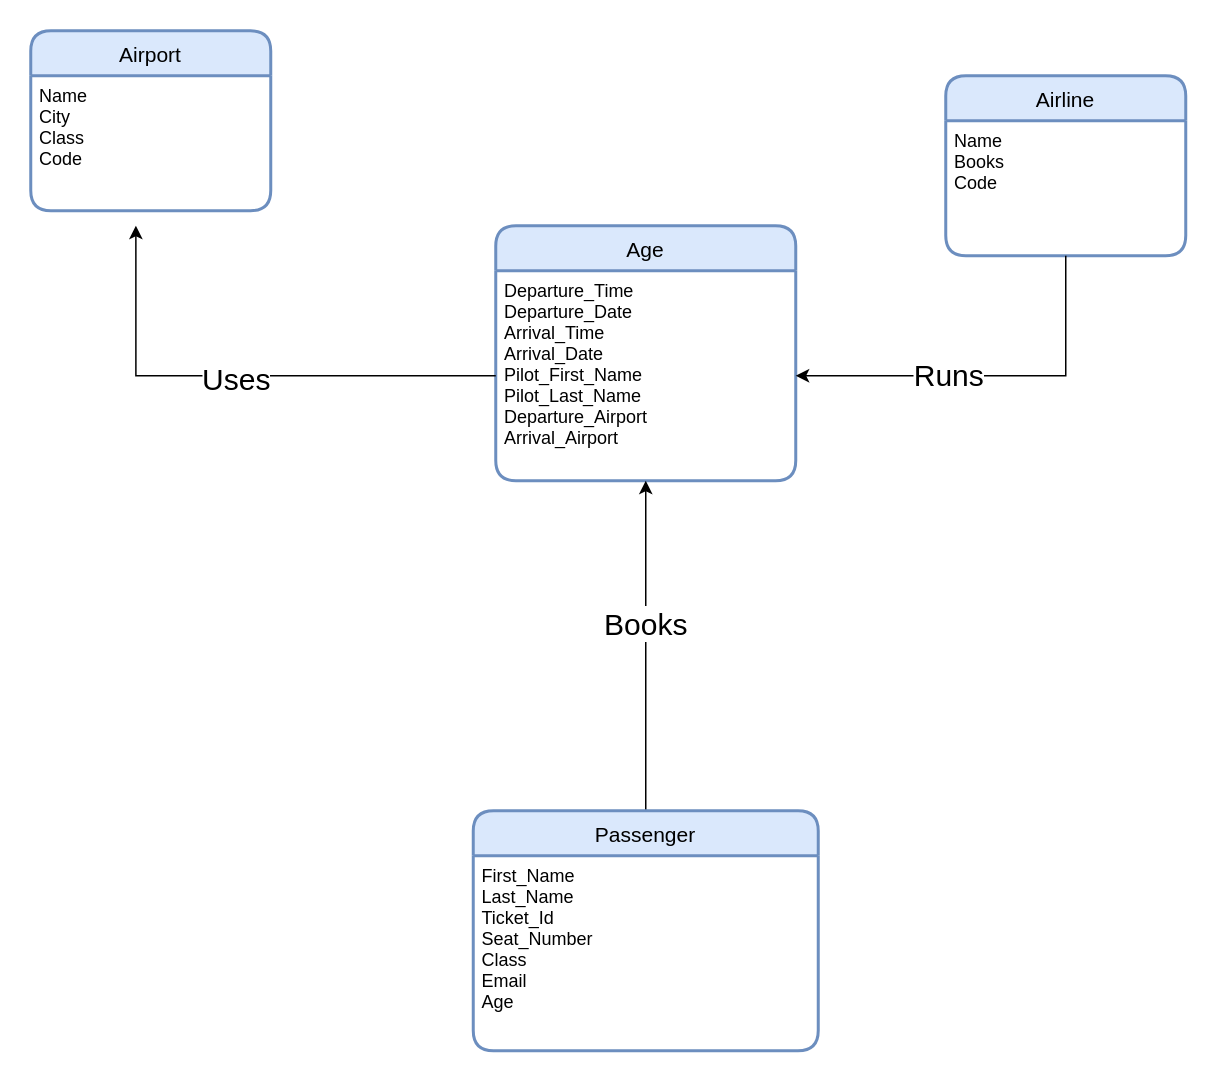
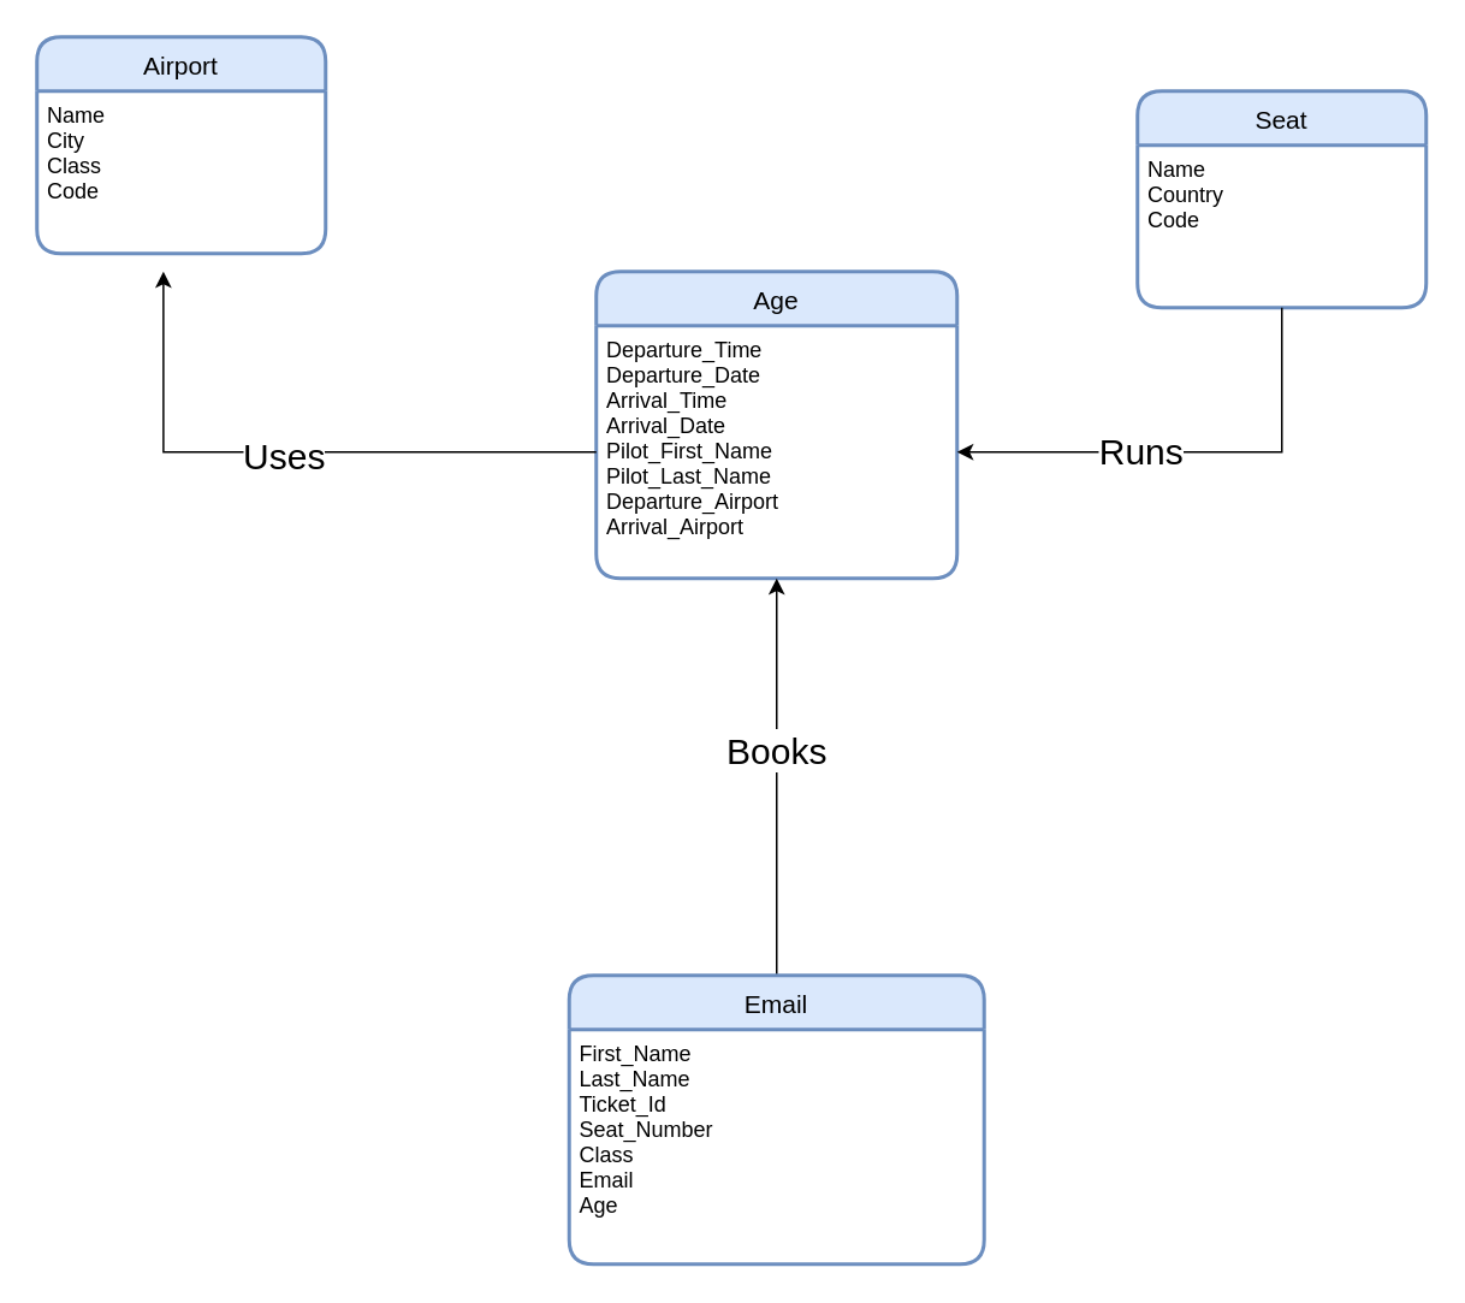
  <mxCell id="0" />
  <mxCell id="1" parent="0" />
  <mxCell id="2" value="Age" style="swimlane;childLayout=stackLayout;horizontal=1;startSize=30;horizontalStack=0;rounded=1;fontSize=14;fontStyle=0;strokeWidth=2;resizeParent=0;resizeLast=1;shadow=0;dashed=0;align=center;fillColor=#dae8fc;strokeColor=#6c8ebf;" vertex="1" parent="1"><mxGeometry x="330" y="150" width="200" height="170" as="geometry" /></mxCell>
  <mxCell id="3" value="Departure_Time&#10;Departure_Date&#10;Arrival_Time&#10;Arrival_Date&#10;Pilot_First_Name&#10;Pilot_Last_Name&#10;Departure_Airport&#10;Arrival_Airport&#10;" style="align=left;strokeColor=none;fillColor=none;spacingLeft=4;fontSize=12;verticalAlign=top;resizable=0;rotatable=0;part=1;" vertex="1" parent="2"><mxGeometry y="30" width="200" height="140" as="geometry" /></mxCell>
- <mxCell id="4" value="Airline" style="swimlane;childLayout=stackLayout;horizontal=1;startSize=30;horizontalStack=0;rounded=1;fontSize=14;fontStyle=0;strokeWidth=2;resizeParent=0;resizeLast=1;shadow=0;dashed=0;align=center;fillColor=#dae8fc;strokeColor=#6c8ebf;" vertex="1" parent="1"><mxGeometry x="630" y="50" width="160" height="120" as="geometry" /></mxCell>
- <mxCell id="5" value="Name&#10;Books&#10;Code" style="align=left;strokeColor=none;fillColor=none;spacingLeft=4;fontSize=12;verticalAlign=top;resizable=0;rotatable=0;part=1;" vertex="1" parent="4"><mxGeometry y="30" width="160" height="90" as="geometry" /></mxCell>
+ <mxCell id="4" value="Seat" style="swimlane;childLayout=stackLayout;horizontal=1;startSize=30;horizontalStack=0;rounded=1;fontSize=14;fontStyle=0;strokeWidth=2;resizeParent=0;resizeLast=1;shadow=0;dashed=0;align=center;fillColor=#dae8fc;strokeColor=#6c8ebf;" vertex="1" parent="1"><mxGeometry x="630" y="50" width="160" height="120" as="geometry" /></mxCell>
+ <mxCell id="5" value="Name&#10;Country&#10;Code" style="align=left;strokeColor=none;fillColor=none;spacingLeft=4;fontSize=12;verticalAlign=top;resizable=0;rotatable=0;part=1;" vertex="1" parent="4"><mxGeometry y="30" width="160" height="90" as="geometry" /></mxCell>
  <mxCell id="6" value="Airport" style="swimlane;childLayout=stackLayout;horizontal=1;startSize=30;horizontalStack=0;rounded=1;fontSize=14;fontStyle=0;strokeWidth=2;resizeParent=0;resizeLast=1;shadow=0;dashed=0;align=center;fillColor=#dae8fc;strokeColor=#6c8ebf;" vertex="1" parent="1"><mxGeometry x="20" y="20" width="160" height="120" as="geometry" /></mxCell>
  <mxCell id="7" value="Name&#10;City&#10;Class&#10;Code&#10;" style="align=left;strokeColor=none;fillColor=none;spacingLeft=4;fontSize=12;verticalAlign=top;resizable=0;rotatable=0;part=1;" vertex="1" parent="6"><mxGeometry y="30" width="160" height="90" as="geometry" /></mxCell>
  <mxCell id="8" style="edgeStyle=orthogonalEdgeStyle;rounded=0;orthogonalLoop=1;jettySize=auto;html=1;entryX=0.5;entryY=1;entryDx=0;entryDy=0;fontSize=20;" edge="1" parent="1" source="10" target="3"><mxGeometry relative="1" as="geometry" /></mxCell>
  <mxCell id="9" value="Books" style="edgeLabel;html=1;align=center;verticalAlign=middle;resizable=0;points=[];fontSize=20;" vertex="1" connectable="0" parent="8"><mxGeometry x="0.148" y="1" relative="1" as="geometry"><mxPoint as="offset" /></mxGeometry></mxCell>
- <mxCell id="10" value="Passenger" style="swimlane;childLayout=stackLayout;horizontal=1;startSize=30;horizontalStack=0;rounded=1;fontSize=14;fontStyle=0;strokeWidth=2;resizeParent=0;resizeLast=1;shadow=0;dashed=0;align=center;fillColor=#dae8fc;strokeColor=#6c8ebf;" vertex="1" parent="1"><mxGeometry x="315" y="540" width="230" height="160" as="geometry" /></mxCell>
+ <mxCell id="10" value="Email" style="swimlane;childLayout=stackLayout;horizontal=1;startSize=30;horizontalStack=0;rounded=1;fontSize=14;fontStyle=0;strokeWidth=2;resizeParent=0;resizeLast=1;shadow=0;dashed=0;align=center;fillColor=#dae8fc;strokeColor=#6c8ebf;" vertex="1" parent="1"><mxGeometry x="315" y="540" width="230" height="160" as="geometry" /></mxCell>
  <mxCell id="11" value="First_Name&#10;Last_Name&#10;Ticket_Id&#10;Seat_Number&#10;Class&#10;Email&#10;Age" style="align=left;strokeColor=none;fillColor=none;spacingLeft=4;fontSize=12;verticalAlign=top;resizable=0;rotatable=0;part=1;" vertex="1" parent="10"><mxGeometry y="30" width="230" height="130" as="geometry" /></mxCell>
  <mxCell id="12" style="edgeStyle=orthogonalEdgeStyle;rounded=0;orthogonalLoop=1;jettySize=auto;html=1;entryX=0.438;entryY=1.111;entryDx=0;entryDy=0;entryPerimeter=0;fontSize=20;" edge="1" parent="1" source="3" target="7"><mxGeometry relative="1" as="geometry" /></mxCell>
  <mxCell id="13" value="Uses" style="edgeLabel;html=1;align=center;verticalAlign=middle;resizable=0;points=[];fontSize=20;" vertex="1" connectable="0" parent="12"><mxGeometry x="0.024" y="1" relative="1" as="geometry"><mxPoint as="offset" /></mxGeometry></mxCell>
  <mxCell id="14" style="edgeStyle=orthogonalEdgeStyle;rounded=0;orthogonalLoop=1;jettySize=auto;html=1;entryX=1;entryY=0.5;entryDx=0;entryDy=0;fontSize=20;" edge="1" parent="1" source="5" target="3"><mxGeometry relative="1" as="geometry"><Array as="points"><mxPoint x="710" y="250" /></Array></mxGeometry></mxCell>
  <mxCell id="15" value="Runs" style="edgeLabel;html=1;align=center;verticalAlign=middle;resizable=0;points=[];fontSize=20;" vertex="1" connectable="0" parent="14"><mxGeometry x="0.223" y="-2" relative="1" as="geometry"><mxPoint as="offset" /></mxGeometry></mxCell>
